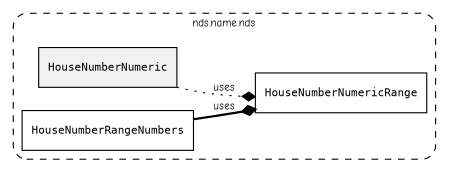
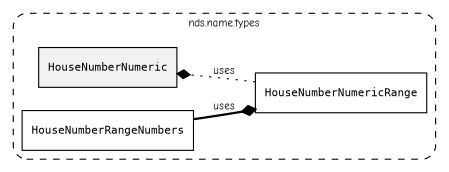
  digraph {
    fontname="Comic Neue"
    fontsize=10
    rankdir=LR
    node [fontname="Comic Neue" fontsize=10 shape=box]
    edge [arrowhead=diamond fontname="Comic Neue" fontsize=10]
    n1 [fillcolor="#0000000D" label=<<font face="monospace"><table align="center" border="0" cellspacing="0" cellpadding="0"><tr><td href="../../../content/packages/nds.name.types.html#Subtype-HouseNumberNumeric" title="Subtype defined in nds.name.types">HouseNumberNumeric</td></tr></table></font>> style=filled]
    n2 [label=<<font face="monospace"><table align="center" border="0" cellspacing="0" cellpadding="0"><tr><td href="../../../content/packages/nds.name.types.html#Choice-HouseNumberRangeNumbers" title="Choice defined in nds.name.types">HouseNumberRangeNumbers</td></tr></table></font>>]
    n3 [label=<<font face="monospace"><table align="center" border="0" cellspacing="0" cellpadding="0"><tr><td href="../../../content/packages/nds.name.types.html#Structure-HouseNumberNumericRange" title="Structure defined in nds.name.types">HouseNumberNumericRange</td></tr></table></font>>]
    subgraph cluster_1 {
-     label="nds.name.nds"
+     label="nds.name.types"
      style="dashed, rounded"
      n1
      n2
      n3
    }
    n2 -> n3 [label=uses style=bold]
-   n1 -> n3 [label=uses style=dotted]
+   n3 -> n1 [label=uses style=dotted]
  }
